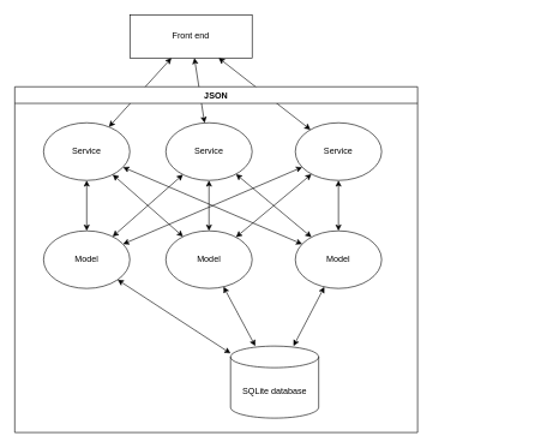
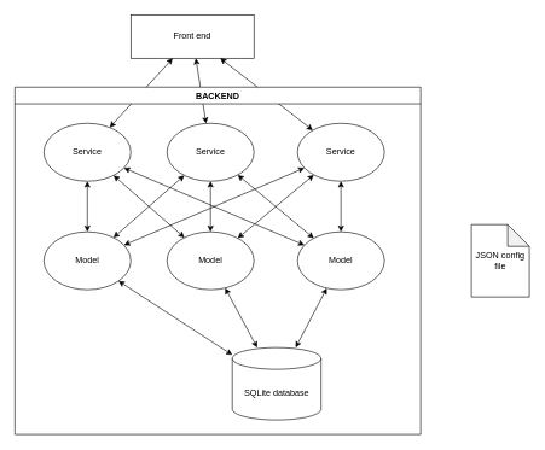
  <mxCell id="0" />
  <mxCell id="1" parent="0" />
  <mxCell id="2" value="Front end" style="rounded=0;whiteSpace=wrap;html=1;" vertex="1" parent="1"><mxGeometry x="180" y="20" width="170" height="60" as="geometry" /></mxCell>
  <mxCell id="3" value="Service" style="ellipse;whiteSpace=wrap;html=1;" vertex="1" parent="1"><mxGeometry x="60" y="170" width="120" height="80" as="geometry" /></mxCell>
  <mxCell id="4" value="Service" style="ellipse;whiteSpace=wrap;html=1;" vertex="1" parent="1"><mxGeometry x="230" y="170" width="120" height="80" as="geometry" /></mxCell>
  <mxCell id="5" value="Service" style="ellipse;whiteSpace=wrap;html=1;" vertex="1" parent="1"><mxGeometry x="410" y="170" width="120" height="80" as="geometry" /></mxCell>
  <mxCell id="6" value="Model" style="ellipse;whiteSpace=wrap;html=1;" vertex="1" parent="1"><mxGeometry x="60" y="320" width="120" height="80" as="geometry" /></mxCell>
  <mxCell id="7" value="Model" style="ellipse;whiteSpace=wrap;html=1;" vertex="1" parent="1"><mxGeometry x="230" y="320" width="120" height="80" as="geometry" /></mxCell>
  <mxCell id="8" value="Model" style="ellipse;whiteSpace=wrap;html=1;" vertex="1" parent="1"><mxGeometry x="410" y="320" width="120" height="80" as="geometry" /></mxCell>
  <mxCell id="9" value="SQLite database" style="shape=cylinder3;whiteSpace=wrap;html=1;boundedLbl=1;backgroundOutline=1;size=15;" vertex="1" parent="1"><mxGeometry x="320" y="480" width="122.5" height="100" as="geometry" /></mxCell>
  <mxCell id="10" value="" style="endArrow=classic;startArrow=classic;html=1;rounded=0;" edge="1" parent="1" source="6" target="3"><mxGeometry width="50" height="50" relative="1" as="geometry"><mxPoint x="440" y="330" as="sourcePoint" /><mxPoint x="490" y="280" as="targetPoint" /></mxGeometry></mxCell>
  <mxCell id="11" value="" style="endArrow=classic;startArrow=classic;html=1;rounded=0;" edge="1" parent="1" source="7" target="3"><mxGeometry width="50" height="50" relative="1" as="geometry"><mxPoint x="440" y="330" as="sourcePoint" /><mxPoint x="490" y="280" as="targetPoint" /></mxGeometry></mxCell>
  <mxCell id="12" value="" style="endArrow=classic;startArrow=classic;html=1;rounded=0;" edge="1" parent="1" source="8" target="3"><mxGeometry width="50" height="50" relative="1" as="geometry"><mxPoint x="440" y="330" as="sourcePoint" /><mxPoint x="490" y="280" as="targetPoint" /></mxGeometry></mxCell>
  <mxCell id="13" value="" style="endArrow=classic;startArrow=classic;html=1;rounded=0;" edge="1" parent="1" source="6" target="4"><mxGeometry width="50" height="50" relative="1" as="geometry"><mxPoint x="440" y="330" as="sourcePoint" /><mxPoint x="490" y="280" as="targetPoint" /></mxGeometry></mxCell>
  <mxCell id="14" value="" style="endArrow=classic;startArrow=classic;html=1;rounded=0;" edge="1" parent="1" source="7" target="4"><mxGeometry width="50" height="50" relative="1" as="geometry"><mxPoint x="440" y="330" as="sourcePoint" /><mxPoint x="490" y="280" as="targetPoint" /></mxGeometry></mxCell>
  <mxCell id="15" value="" style="endArrow=classic;startArrow=classic;html=1;rounded=0;" edge="1" parent="1" source="8" target="4"><mxGeometry width="50" height="50" relative="1" as="geometry"><mxPoint x="440" y="330" as="sourcePoint" /><mxPoint x="490" y="280" as="targetPoint" /></mxGeometry></mxCell>
  <mxCell id="16" value="" style="endArrow=classic;startArrow=classic;html=1;rounded=0;" edge="1" parent="1" source="6" target="5"><mxGeometry width="50" height="50" relative="1" as="geometry"><mxPoint x="440" y="330" as="sourcePoint" /><mxPoint x="490" y="280" as="targetPoint" /></mxGeometry></mxCell>
  <mxCell id="17" value="" style="endArrow=classic;startArrow=classic;html=1;rounded=0;" edge="1" parent="1" source="7" target="5"><mxGeometry width="50" height="50" relative="1" as="geometry"><mxPoint x="440" y="330" as="sourcePoint" /><mxPoint x="490" y="280" as="targetPoint" /></mxGeometry></mxCell>
  <mxCell id="18" value="" style="endArrow=classic;startArrow=classic;html=1;rounded=0;" edge="1" parent="1" source="8" target="5"><mxGeometry width="50" height="50" relative="1" as="geometry"><mxPoint x="440" y="330" as="sourcePoint" /><mxPoint x="490" y="280" as="targetPoint" /></mxGeometry></mxCell>
  <mxCell id="19" value="" style="endArrow=classic;startArrow=classic;html=1;rounded=0;" edge="1" parent="1" source="6" target="9"><mxGeometry width="50" height="50" relative="1" as="geometry"><mxPoint x="440" y="330" as="sourcePoint" /><mxPoint x="490" y="280" as="targetPoint" /></mxGeometry></mxCell>
  <mxCell id="20" value="" style="endArrow=classic;startArrow=classic;html=1;rounded=0;" edge="1" parent="1" source="9" target="7"><mxGeometry width="50" height="50" relative="1" as="geometry"><mxPoint x="440" y="330" as="sourcePoint" /><mxPoint x="490" y="280" as="targetPoint" /></mxGeometry></mxCell>
  <mxCell id="21" value="" style="endArrow=classic;startArrow=classic;html=1;rounded=0;" edge="1" parent="1" source="9" target="8"><mxGeometry width="50" height="50" relative="1" as="geometry"><mxPoint x="440" y="330" as="sourcePoint" /><mxPoint x="490" y="280" as="targetPoint" /></mxGeometry></mxCell>
  <mxCell id="22" value="" style="endArrow=classic;startArrow=classic;html=1;rounded=0;" edge="1" parent="1" source="3" target="2"><mxGeometry width="50" height="50" relative="1" as="geometry"><mxPoint x="360" y="330" as="sourcePoint" /><mxPoint x="410" y="280" as="targetPoint" /></mxGeometry></mxCell>
  <mxCell id="23" value="" style="endArrow=classic;startArrow=classic;html=1;rounded=0;" edge="1" parent="1" source="4" target="2"><mxGeometry width="50" height="50" relative="1" as="geometry"><mxPoint x="360" y="330" as="sourcePoint" /><mxPoint x="410" y="280" as="targetPoint" /></mxGeometry></mxCell>
  <mxCell id="24" value="" style="endArrow=classic;startArrow=classic;html=1;rounded=0;" edge="1" parent="1" source="5" target="2"><mxGeometry width="50" height="50" relative="1" as="geometry"><mxPoint x="360" y="330" as="sourcePoint" /><mxPoint x="410" y="280" as="targetPoint" /></mxGeometry></mxCell>
- <mxCell id="25" value="JSON" style="swimlane;whiteSpace=wrap;html=1;swimlaneFillColor=none;shadow=0;" vertex="1" parent="1"><mxGeometry x="20" y="120" width="560" height="480" as="geometry" /></mxCell>
+ <mxCell id="25" value="BACKEND" style="swimlane;whiteSpace=wrap;html=1;swimlaneFillColor=none;shadow=0;" vertex="1" parent="1"><mxGeometry x="20" y="120" width="560" height="480" as="geometry" /></mxCell>
+ <mxCell id="26" value="JSON config file" style="shape=note;whiteSpace=wrap;html=1;backgroundOutline=1;darkOpacity=0.05;" vertex="1" parent="1"><mxGeometry x="650" y="310" width="80" height="100" as="geometry" /></mxCell>
